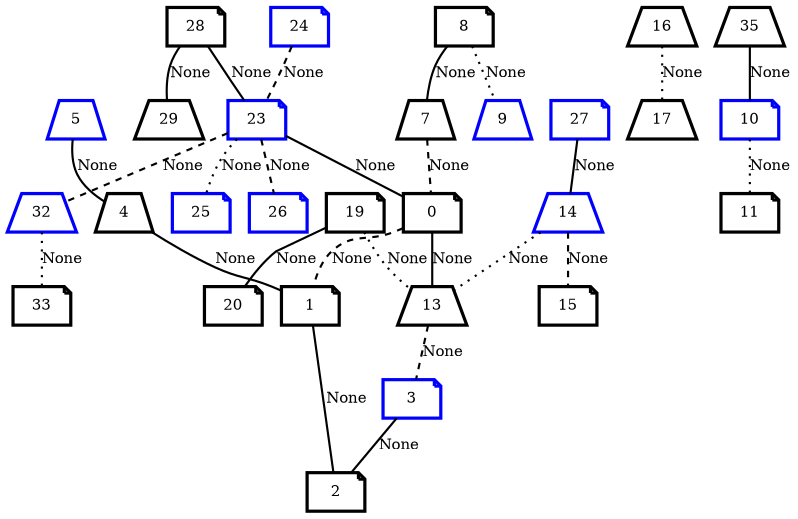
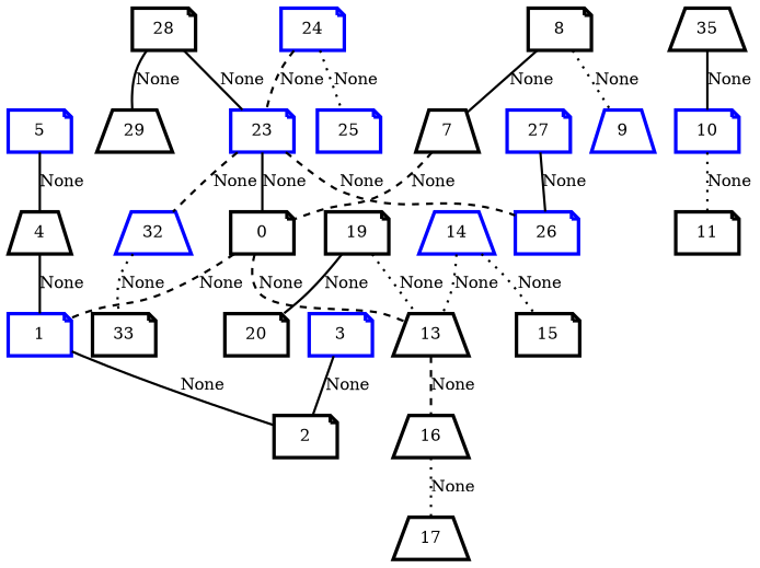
  graph {
    node [color=black penwidth=3 shape=note]
    edge [penwidth=2 style=solid]
    n1 [label=4 shape=trapezium]
-   n2 [label=1]
+   n2 [color=blue label=1]
    n3 [label=2]
    n4 [label=15]
    n5 [label=16 shape=trapezium]
    n6 [label=17 shape=trapezium]
-   n7 [color=blue label=5 shape=trapezium]
+   n7 [color=blue label=5]
    n8 [label=20]
    n9 [label=0]
    n10 [label=13 shape=trapezium]
    n11 [label=19]
    n12 [label=28]
    n13 [color=blue label=23]
    n14 [label=29 shape=trapezium]
    n15 [color=blue label=26]
    n16 [color=blue label=32 shape=trapezium]
    n17 [color=blue label=3]
    n18 [color=blue label=27]
    n19 [label=33]
    n20 [color=blue label=24]
    n21 [color=blue label=25]
    n22 [color=blue label=10]
    n23 [label=11]
    n24 [color=blue label=9 shape=trapezium]
    n25 [label=8]
    n26 [label=7 shape=trapezium]
    n27 [color=blue label=14 shape=trapezium]
    n28 [label=35 shape=trapezium]
    n1 -- n2 [label=None]
    n2 -- n3 [label=None]
    n5 -- n6 [label=None style=dotted]
    n7 -- n1 [label=None]
    n9 -- n2 [label=None style=dashed]
-   n9 -- n10 [label=None]
-   n10 -- n17 [label=None style=dashed]
+   n9 -- n10 [label=None style=dashed]
+   n10 -- n5 [label=None style=dashed]
    n11 -- n8 [label=None]
    n11 -- n10 [label=None style=dotted]
    n12 -- n13 [label=None]
    n12 -- n14 [label=None]
    n13 -- n9 [label=None]
    n13 -- n15 [label=None style=dashed]
    n13 -- n16 [label=None style=dashed]
    n16 -- n19 [label=None style=dotted]
    n17 -- n3 [label=None]
-   n18 -- n27 [label=None]
+   n18 -- n15 [label=None]
    n20 -- n13 [label=None style=dashed]
-   n13 -- n21 [label=None style=dotted]
+   n20 -- n21 [label=None style=dotted]
    n22 -- n23 [label=None style=dotted]
    n25 -- n24 [label=None style=dotted]
    n25 -- n26 [label=None]
    n26 -- n9 [label=None style=dashed]
-   n27 -- n4 [label=None style=dashed]
+   n27 -- n4 [label=None style=dotted]
    n27 -- n10 [label=None style=dotted]
    n28 -- n22 [label=None]
  }
